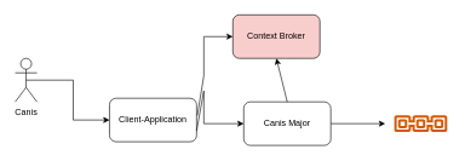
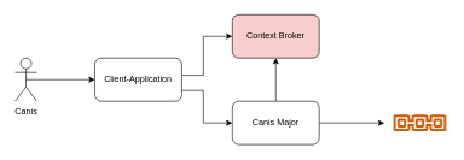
  <mxCell id="0" />
  <mxCell id="1" parent="0" />
  <mxCell id="2" value="Context Broker" style="rounded=1;whiteSpace=wrap;html=1;fillColor=#f8cecc;" vertex="1" parent="1"><mxGeometry x="320" y="20" width="120" height="60" as="geometry" /></mxCell>
  <mxCell id="3" style="edgeStyle=orthogonalEdgeStyle;rounded=0;orthogonalLoop=1;jettySize=auto;html=1;exitX=0.5;exitY=0.5;exitDx=0;exitDy=0;exitPerimeter=0;entryX=0;entryY=0.5;entryDx=0;entryDy=0;" edge="1" parent="1" source="4" target="9"><mxGeometry relative="1" as="geometry"><mxPoint x="50" y="110" as="targetPoint" /></mxGeometry></mxCell>
  <mxCell id="4" value="Canis" style="shape=umlActor;verticalLabelPosition=bottom;verticalAlign=top;html=1;outlineConnect=0;" vertex="1" parent="1"><mxGeometry x="20" y="80" width="30" height="60" as="geometry" /></mxCell>
- <mxCell id="5" value="Canis Major" style="rounded=1;whiteSpace=wrap;html=1;" vertex="1" parent="1"><mxGeometry x="335" y="140" width="120" height="60" as="geometry" /></mxCell>
+ <mxCell id="5" value="Canis Major" style="rounded=1;whiteSpace=wrap;html=1;" vertex="1" parent="1"><mxGeometry x="320" y="140" width="120" height="60" as="geometry" /></mxCell>
  <mxCell id="6" value="" style="sketch=0;outlineConnect=0;fontColor=#232F3E;gradientColor=none;fillColor=#D45B07;strokeColor=none;dashed=0;verticalLabelPosition=bottom;verticalAlign=top;align=center;html=1;fontSize=12;fontStyle=0;aspect=fixed;shape=mxgraph.aws4.blockchain_resource;" vertex="1" parent="1"><mxGeometry x="540" y="158.5" width="78" height="23" as="geometry" /></mxCell>
  <mxCell id="7" value="" style="endArrow=classic;html=1;rounded=0;exitX=1;exitY=0.5;exitDx=0;exitDy=0;" edge="1" parent="1" source="5"><mxGeometry width="50" height="50" relative="1" as="geometry"><mxPoint x="320" y="310" as="sourcePoint" /><mxPoint x="530" y="170" as="targetPoint" /></mxGeometry></mxCell>
  <mxCell id="8" value="" style="endArrow=classic;html=1;rounded=0;entryX=0.5;entryY=1;entryDx=0;entryDy=0;exitX=0.5;exitY=0;exitDx=0;exitDy=0;" edge="1" parent="1" source="5" target="2"><mxGeometry width="50" height="50" relative="1" as="geometry"><mxPoint x="260" y="280" as="sourcePoint" /><mxPoint x="310" y="230" as="targetPoint" /></mxGeometry></mxCell>
- <mxCell id="9" value="Client-Application" style="rounded=1;whiteSpace=wrap;html=1;" vertex="1" parent="1"><mxGeometry x="150" y="135" width="120" height="60" as="geometry" /></mxCell>
+ <mxCell id="9" value="Client-Application" style="rounded=1;whiteSpace=wrap;html=1;" vertex="1" parent="1"><mxGeometry x="130" y="80" width="120" height="60" as="geometry" /></mxCell>
  <mxCell id="10" value="" style="endArrow=classic;html=1;rounded=0;exitX=1;exitY=0.75;exitDx=0;exitDy=0;entryX=0;entryY=0.5;entryDx=0;entryDy=0;" edge="1" parent="1" source="9" target="5"><mxGeometry width="50" height="50" relative="1" as="geometry"><mxPoint x="-390" y="150" as="sourcePoint" /><mxPoint x="-340" y="100" as="targetPoint" /><Array as="points"><mxPoint x="280" y="125" /><mxPoint x="280" y="170" /></Array></mxGeometry></mxCell>
  <mxCell id="11" value="" style="endArrow=classic;html=1;rounded=0;exitX=1.008;exitY=0.4;exitDx=0;exitDy=0;exitPerimeter=0;entryX=0;entryY=0.5;entryDx=0;entryDy=0;" edge="1" parent="1" source="9" target="2"><mxGeometry width="50" height="50" relative="1" as="geometry"><mxPoint x="210" y="0" as="sourcePoint" /><mxPoint x="260" y="-50" as="targetPoint" /><Array as="points"><mxPoint x="280" y="104" /><mxPoint x="280" y="50" /></Array></mxGeometry></mxCell>
